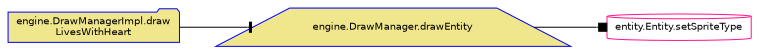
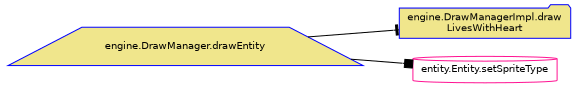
  digraph {
    rankdir=LR
    node [color=blue fillcolor=khaki fontname=Helvetica fontsize=10 style=filled]
    edge [color=black fontname=Helvetica fontsize=10 labelfontname=Helvetica labelfontsize=10 style=solid]
    n1 [fontcolor=black height=0.2 label="engine.DrawManagerImpl.draw\lLivesWithHeart" shape=folder width=0.4]
    n2 [height=0.2 label="engine.DrawManager.drawEntity" shape=trapezium width=0.4]
    n3 [color=deeppink fillcolor=white height=0.2 label="entity.Entity.setSpriteType" shape=cylinder width=0.4]
-   n1 -> n2 [arrowhead=tee]
+   n2 -> n1 [arrowhead=tee]
    n2 -> n3 [arrowhead=box]
  }
